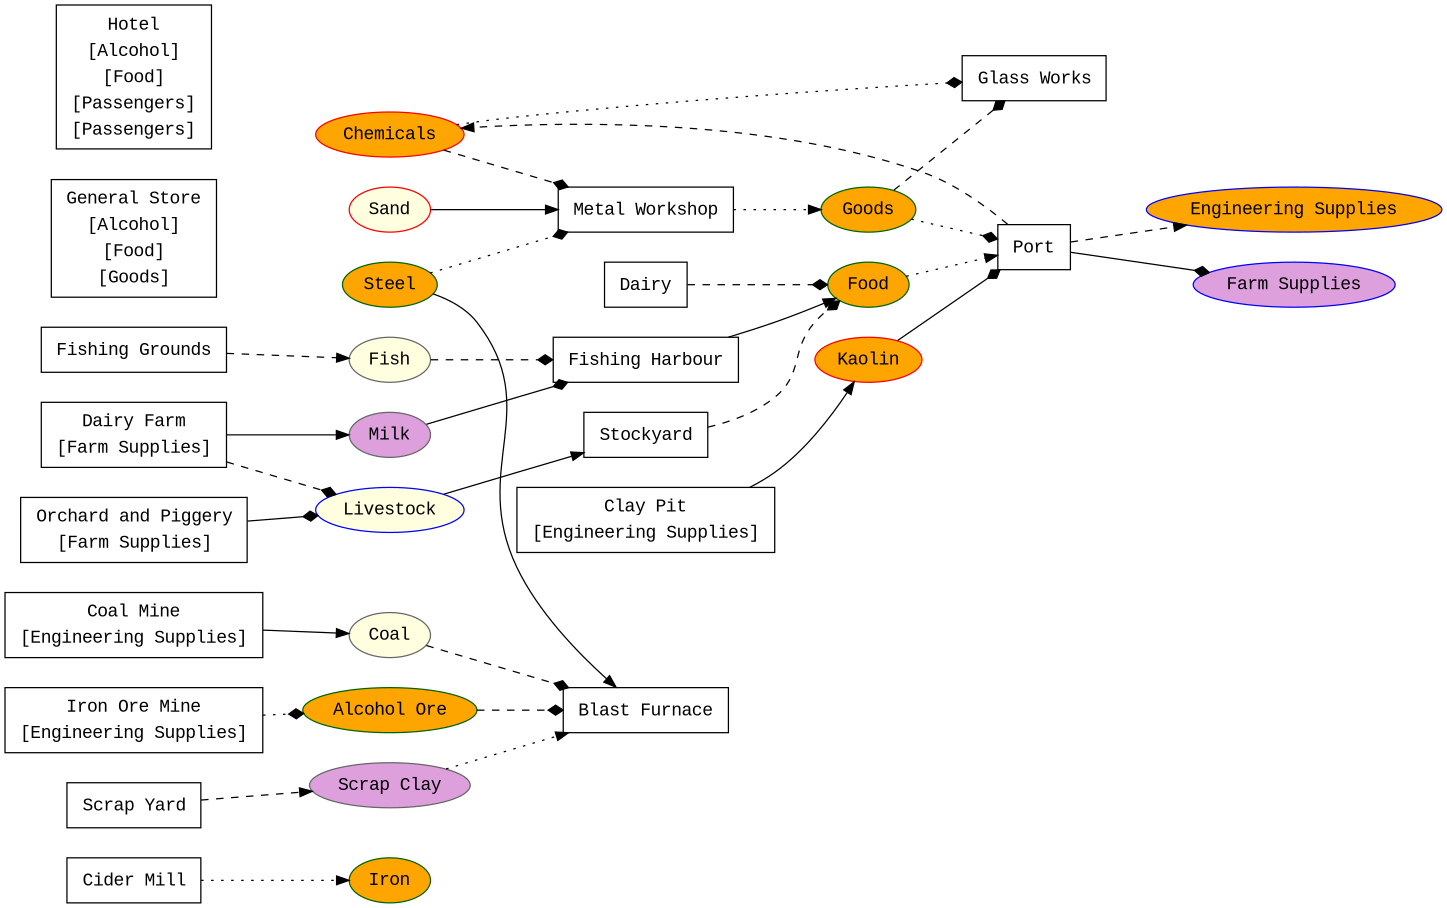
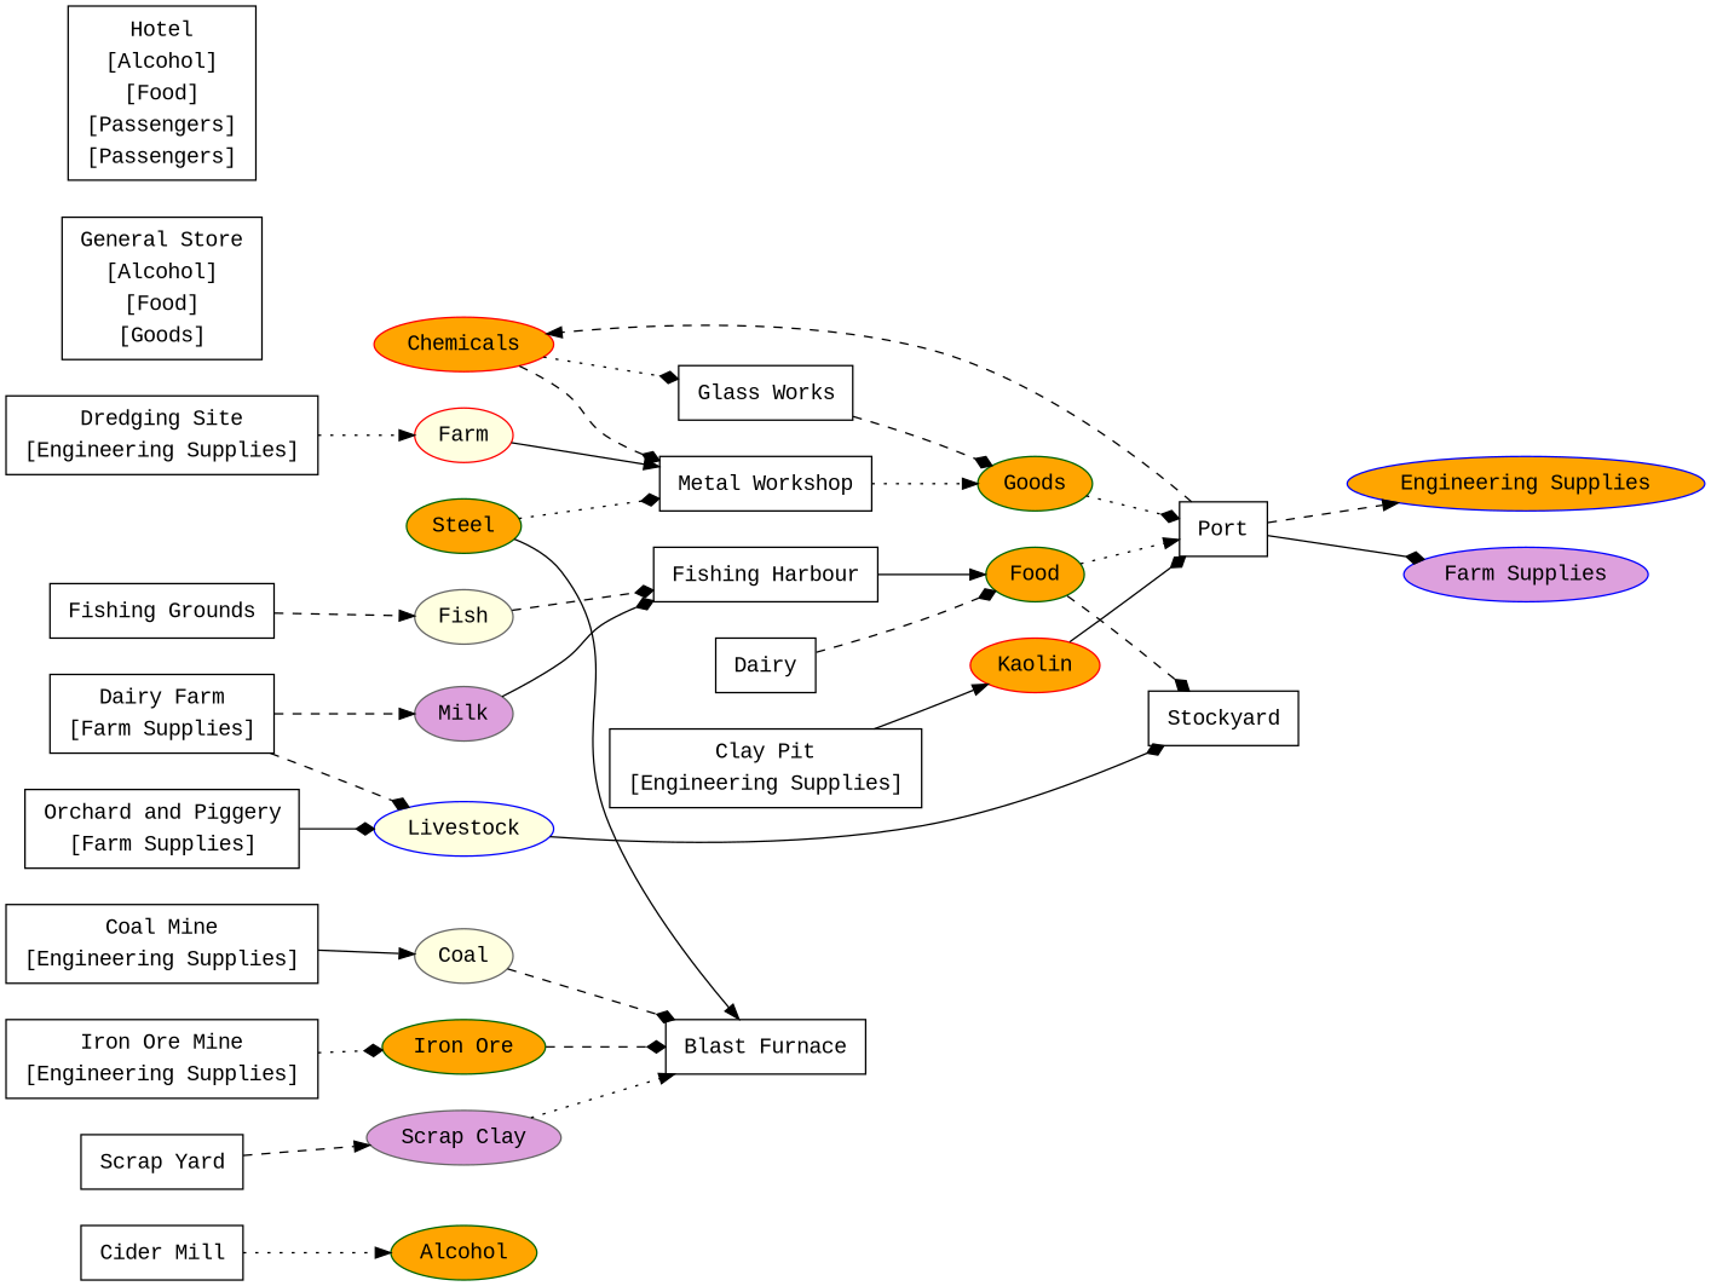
  digraph {
    fname="docs/html/temperate_basic.dot"
    fontname="Liberation Mono"
    nodesep=0.33
    rankdir=LR
    ranksep=0.44
    node [fontname="Liberation Mono" shape=box]
    edge [arrowhead=diamond fontname="Liberation Mono" style=dashed weight=1]
-   n1 [color=darkgreen fillcolor=orange label=Iron shape=ellipse style=filled]
+   n1 [color=darkgreen fillcolor=orange label=Alcohol shape=ellipse style=filled]
    n2 [color=red fillcolor=orange label=Chemicals shape=ellipse style=filled]
    n3 [label=<             <table border="0" cellborder="0">                 <tr><td>Glass Works</td></tr>                                                                                                                                                                                              </table>         >]
    n4 [label=<             <table border="0" cellborder="0">                 <tr><td>Metal Workshop</td></tr>                                                                                                                                                                                              </table>         >]
    n5 [color=darkgreen fillcolor=orange label=Goods shape=ellipse style=filled]
    n6 [label=<             <table border="0" cellborder="0">                 <tr><td>Port</td></tr>                                                                                                                                                                                                                                                                              </table>         >]
    n7 [color=gray40 fillcolor=lightyellow label=Coal shape=ellipse style=filled]
    n8 [label=<             <table border="0" cellborder="0">                 <tr><td>Blast Furnace</td></tr>                                                                                                                                                                                                                                                                              </table>         >]
    n9 [color=darkgreen fillcolor=orange label=Steel shape=ellipse style=filled]
    n10 [color=gray40 fillcolor=lightyellow label=Fish shape=ellipse style=filled]
    n11 [label=<             <table border="0" cellborder="0">                 <tr><td>Fishing Harbour</td></tr>                                                                                                              </table>         >]
    n12 [color=darkgreen fillcolor=orange label=Food shape=ellipse style=filled]
    n13 [color=blue fillcolor=orange label="Engineering Supplies" shape=ellipse style=filled]
    n14 [color=blue fillcolor=plum label="Farm Supplies" shape=ellipse style=filled]
    n15 [label=<             <table border="0" cellborder="0">                 <tr><td>Cider Mill</td></tr>                                                                                                              </table>         >]
-   n16 [color=darkgreen fillcolor=orange label="Alcohol Ore" shape=ellipse style=filled]
+   n16 [color=darkgreen fillcolor=orange label="Iron Ore" shape=ellipse style=filled]
    n17 [color=red fillcolor=orange label=Kaolin shape=ellipse style=filled]
    n18 [color=blue fillcolor=lightyellow label=Livestock shape=ellipse style=filled]
    n19 [label=<             <table border="0" cellborder="0">                 <tr><td>Stockyard</td></tr>                                                                                                              </table>         >]
    n20 [color=gray40 fillcolor=plum label=Milk shape=ellipse style=filled]
    n21 [label=<             <table border="0" cellborder="0">                 <tr><td>Dairy</td></tr>                                                                                                              </table>         >]
-   n22 [color=red fillcolor=lightyellow label=Sand shape=ellipse style=filled]
+   n22 [color=red fillcolor=lightyellow label=Farm shape=ellipse style=filled]
    n23 [color=gray40 fillcolor=plum label="Scrap Clay" shape=ellipse style=filled]
    n24 [label=<             <table border="0" cellborder="0">                 <tr><td>Clay Pit</td></tr>                                                               <tr><td>[Engineering Supplies]</td></tr>                                                                                             </table>         >]
    n25 [label=<             <table border="0" cellborder="0">                 <tr><td>Coal Mine</td></tr>                                                               <tr><td>[Engineering Supplies]</td></tr>                                                                                             </table>         >]
    n26 [label=<             <table border="0" cellborder="0">                 <tr><td>Dairy Farm</td></tr>                                                               <tr><td>[Farm Supplies]</td></tr>                                                                                             </table>         >]
+   n27 [label=<             <table border="0" cellborder="0">                 <tr><td>Dredging Site</td></tr>                                                               <tr><td>[Engineering Supplies]</td></tr>                                                                                             </table>         >]
    n28 [label=<             <table border="0" cellborder="0">                 <tr><td>Fishing Grounds</td></tr>                              </table>         >]
    n29 [label=<             <table border="0" cellborder="0">                 <tr><td>General Store</td></tr>                                                                                                         <tr><td>[Alcohol]</td></tr>                                                                                                                              <tr><td>[Food]</td></tr>                                                                                                                              <tr><td>[Goods]</td></tr>                                                   </table>         >]
    n30 [label=<             <table border="0" cellborder="0">                 <tr><td>Hotel</td></tr>                                                                                                         <tr><td>[Alcohol]</td></tr>                                                                                                                              <tr><td>[Food]</td></tr>                                                                                                         <tr><td>[Passengers]</td></tr>                                                                   <tr><td>[Passengers]</td></tr>                                                   </table>         >]
    n31 [label=<             <table border="0" cellborder="0">                 <tr><td>Iron Ore Mine</td></tr>                                                               <tr><td>[Engineering Supplies]</td></tr>                                                                                             </table>         >]
    n32 [label=<             <table border="0" cellborder="0">                 <tr><td>Orchard and Piggery</td></tr>                                                               <tr><td>[Farm Supplies]</td></tr>                                                                                             </table>         >]
    n33 [label=<             <table border="0" cellborder="0">                 <tr><td>Scrap Yard</td></tr>                              </table>         >]
    n2 -> n3 [style=dotted weight=2]
    n2 -> n4 [weight=2]
-   n5 -> n3
+   n3 -> n5
    n4 -> n5 [arrowhead=normal style=dotted]
    n5 -> n6 [style=dotted weight=3]
    n6 -> n2 [arrowhead=normal weight=3]
    n6 -> n13 [arrowhead=normal weight=3]
    n6 -> n14 [style=solid weight=3]
    n7 -> n8 [weight=3]
    n9 -> n4 [style=dotted weight=2]
    n9 -> n8 [arrowhead=normal style=solid]
    n10 -> n11
    n11 -> n12 [arrowhead=normal style=solid]
    n12 -> n6 [arrowhead=normal style=dotted weight=3]
    n15 -> n1 [arrowhead=normal style=dotted]
    n16 -> n8 [weight=3]
    n17 -> n6 [style=solid weight=3]
-   n18 -> n19 [arrowhead=normal style=solid]
-   n19 -> n12
+   n18 -> n19 [style=solid]
+   n12 -> n19
    n20 -> n11 [style=solid]
    n21 -> n12
    n22 -> n4 [arrowhead=normal style=solid weight=2]
    n23 -> n8 [arrowhead=normal style=dotted weight=3]
    n24 -> n17 [arrowhead=normal style=solid]
    n25 -> n7 [arrowhead=normal style=solid]
    n26 -> n18 [weight=2]
-   n26 -> n20 [arrowhead=normal style=solid weight=2]
+   n26 -> n20 [arrowhead=normal weight=2]
+   n27 -> n22 [arrowhead=normal style=dotted]
    n28 -> n10 [arrowhead=normal]
    n31 -> n16 [style=dotted]
    n32 -> n18 [style=solid weight=2]
    n33 -> n23 [arrowhead=normal]
  }
